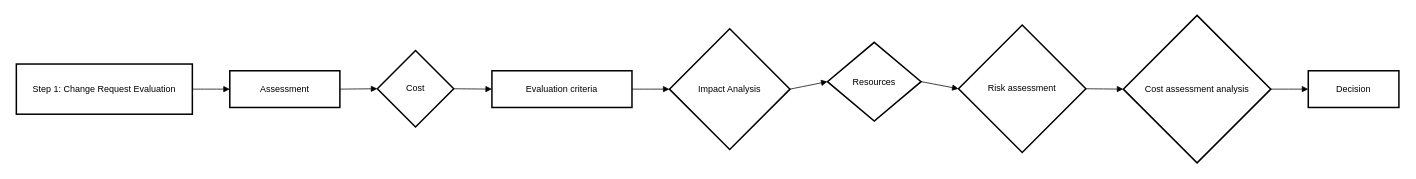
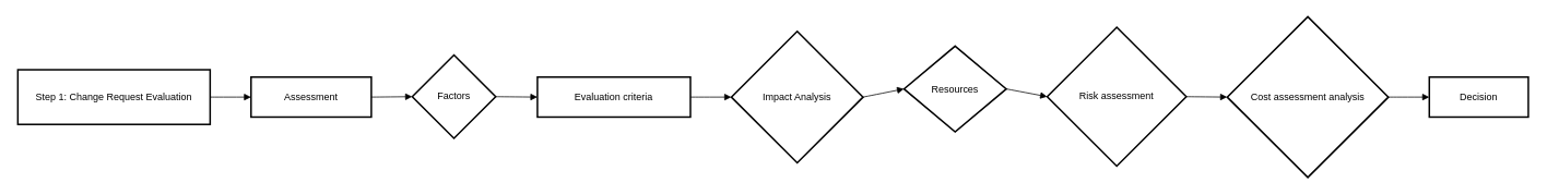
  <mxCell id="0" />
  <mxCell id="1" parent="0" />
  <mxCell id="2" value="Step 1: Change Request Evaluation" style="whiteSpace=wrap;strokeWidth=2;" vertex="1" parent="1"><mxGeometry x="20" y="85" width="235" height="67" as="geometry" /></mxCell>
  <mxCell id="3" value="Assessment" style="whiteSpace=wrap;strokeWidth=2;" vertex="1" parent="1"><mxGeometry x="305" y="94" width="147" height="49" as="geometry" /></mxCell>
- <mxCell id="4" value="Cost" style="rhombus;strokeWidth=2;whiteSpace=wrap;" vertex="1" parent="1"><mxGeometry x="502" y="67" width="102" height="102" as="geometry" /></mxCell>
+ <mxCell id="4" value="Factors" style="rhombus;strokeWidth=2;whiteSpace=wrap;" vertex="1" parent="1"><mxGeometry x="502" y="67" width="102" height="102" as="geometry" /></mxCell>
  <mxCell id="5" value="Evaluation criteria" style="whiteSpace=wrap;strokeWidth=2;" vertex="1" parent="1"><mxGeometry x="655" y="94" width="187" height="49" as="geometry" /></mxCell>
  <mxCell id="6" value="Impact Analysis" style="rhombus;strokeWidth=2;whiteSpace=wrap;" vertex="1" parent="1"><mxGeometry x="892" y="38" width="161" height="161" as="geometry" /></mxCell>
  <mxCell id="7" value="Resources" style="rhombus;strokeWidth=2;whiteSpace=wrap;" vertex="1" parent="1"><mxGeometry x="1103" y="56" width="125" height="105" as="geometry" /></mxCell>
  <mxCell id="8" value="Risk assessment" style="rhombus;strokeWidth=2;whiteSpace=wrap;" vertex="1" parent="1"><mxGeometry x="1278" y="33" width="170" height="170" as="geometry" /></mxCell>
  <mxCell id="9" value="Cost assessment analysis" style="rhombus;strokeWidth=2;whiteSpace=wrap;" vertex="1" parent="1"><mxGeometry x="1498" y="20" width="197" height="197" as="geometry" /></mxCell>
  <mxCell id="10" value="Decision" style="whiteSpace=wrap;strokeWidth=2;" vertex="1" parent="1"><mxGeometry x="1745" y="94" width="121" height="49" as="geometry" /></mxCell>
  <mxCell id="11" value="" style="curved=1;startArrow=none;endArrow=block;exitX=1;exitY=0.5;entryX=0;entryY=0.5;" edge="1" parent="1" source="2" target="3"><mxGeometry relative="1" as="geometry"><Array as="points" /></mxGeometry></mxCell>
  <mxCell id="12" value="" style="curved=1;startArrow=none;endArrow=block;exitX=1;exitY=0.5;entryX=0;entryY=0.5;" edge="1" parent="1" source="3" target="4"><mxGeometry relative="1" as="geometry"><Array as="points" /></mxGeometry></mxCell>
  <mxCell id="13" value="" style="curved=1;startArrow=none;endArrow=block;exitX=1.01;exitY=0.5;entryX=0;entryY=0.5;" edge="1" parent="1" source="4" target="5"><mxGeometry relative="1" as="geometry"><Array as="points" /></mxGeometry></mxCell>
  <mxCell id="14" value="" style="curved=1;startArrow=none;endArrow=block;exitX=1;exitY=0.5;entryX=0;entryY=0.5;" edge="1" parent="1" source="5" target="6"><mxGeometry relative="1" as="geometry"><Array as="points" /></mxGeometry></mxCell>
  <mxCell id="15" value="" style="curved=1;startArrow=none;endArrow=block;exitX=1;exitY=0.5;entryX=0;entryY=0.5;" edge="1" parent="1" source="6" target="7"><mxGeometry relative="1" as="geometry"><Array as="points" /></mxGeometry></mxCell>
  <mxCell id="16" value="" style="curved=1;startArrow=none;endArrow=block;exitX=1;exitY=0.5;entryX=0;entryY=0.5;" edge="1" parent="1" source="7" target="8"><mxGeometry relative="1" as="geometry"><Array as="points" /></mxGeometry></mxCell>
  <mxCell id="17" value="" style="curved=1;startArrow=none;endArrow=block;exitX=1;exitY=0.5;entryX=0;entryY=0.5;" edge="1" parent="1" source="8" target="9"><mxGeometry relative="1" as="geometry"><Array as="points" /></mxGeometry></mxCell>
  <mxCell id="18" value="" style="curved=1;startArrow=none;endArrow=block;exitX=1;exitY=0.5;entryX=0;entryY=0.5;" edge="1" parent="1" source="9" target="10"><mxGeometry relative="1" as="geometry"><Array as="points" /></mxGeometry></mxCell>
